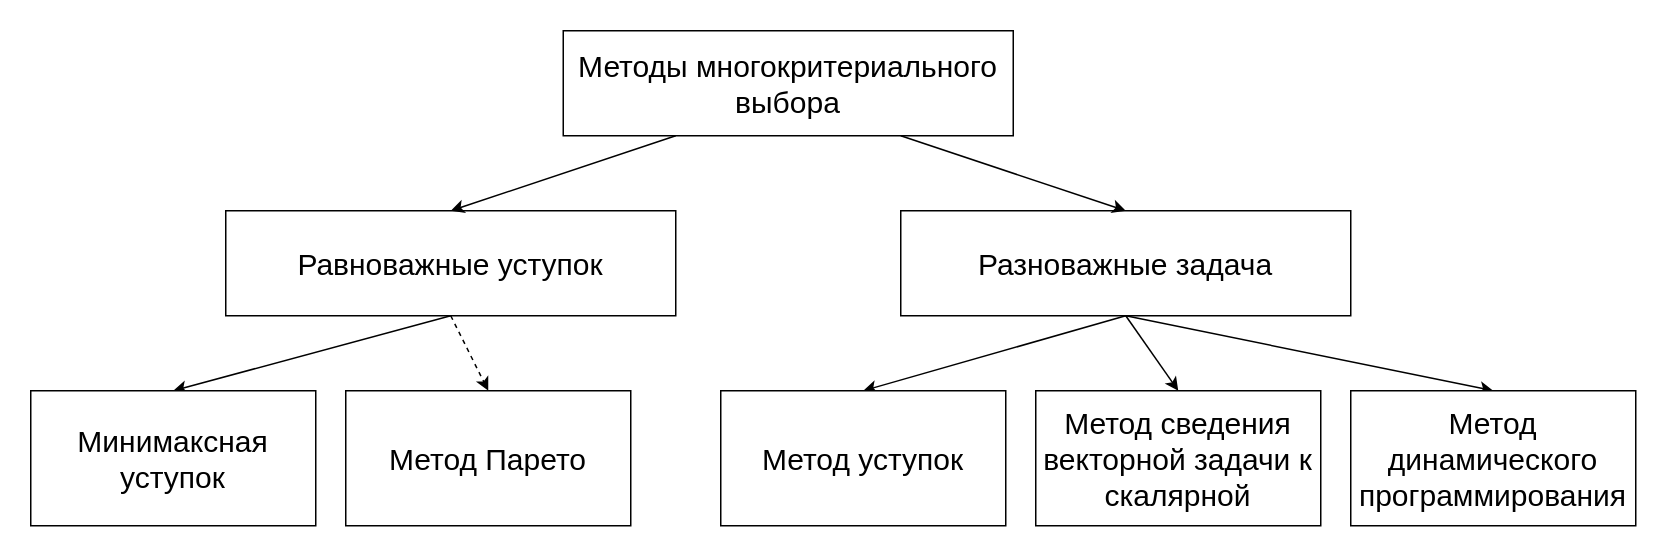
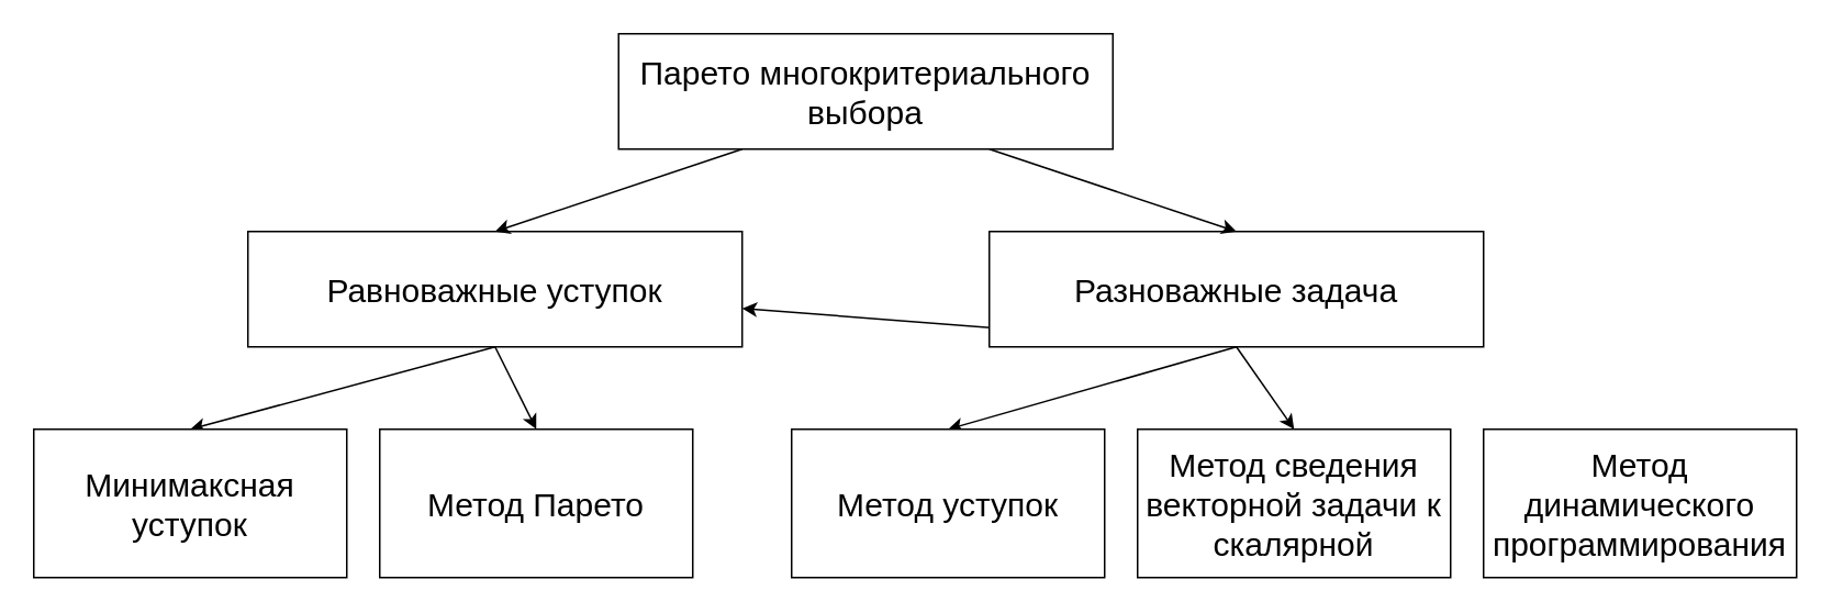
  <mxCell id="0" />
  <mxCell id="1" parent="0" />
- <mxCell id="2" value="&lt;font style=&quot;font-size: 20px;&quot;&gt;Методы многокритериального выбора&lt;/font&gt;" style="rounded=0;whiteSpace=wrap;html=1;" parent="1" vertex="1"><mxGeometry x="375" y="20" width="300" height="70" as="geometry" /></mxCell>
+ <mxCell id="2" value="&lt;font style=&quot;font-size: 20px;&quot;&gt;Парето многокритериального выбора&lt;/font&gt;" style="rounded=0;whiteSpace=wrap;html=1;" parent="1" vertex="1"><mxGeometry x="375" y="20" width="300" height="70" as="geometry" /></mxCell>
  <mxCell id="3" style="rounded=0;orthogonalLoop=1;jettySize=auto;html=1;exitX=0.5;exitY=1;exitDx=0;exitDy=0;entryX=0.5;entryY=0;entryDx=0;entryDy=0;fontSize=20;" parent="1" source="5" target="12" edge="1"><mxGeometry relative="1" as="geometry" /></mxCell>
- <mxCell id="4" style="edgeStyle=none;rounded=0;orthogonalLoop=1;jettySize=auto;html=1;exitX=0.5;exitY=1;exitDx=0;exitDy=0;entryX=0.5;entryY=0;entryDx=0;entryDy=0;fontSize=20;dashed=1;" parent="1" source="5" target="13" edge="1"><mxGeometry relative="1" as="geometry" /></mxCell>
+ <mxCell id="4" style="edgeStyle=none;rounded=0;orthogonalLoop=1;jettySize=auto;html=1;exitX=0.5;exitY=1;exitDx=0;exitDy=0;entryX=0.5;entryY=0;entryDx=0;entryDy=0;fontSize=20;" parent="1" source="5" target="13" edge="1"><mxGeometry relative="1" as="geometry" /></mxCell>
  <mxCell id="5" value="&lt;span style=&quot;font-size: 20px;&quot;&gt;Равноважные уступок&lt;/span&gt;" style="rounded=0;whiteSpace=wrap;html=1;" parent="1" vertex="1"><mxGeometry x="150" y="140" width="300" height="70" as="geometry" /></mxCell>
  <mxCell id="6" style="edgeStyle=none;rounded=0;orthogonalLoop=1;jettySize=auto;html=1;exitX=0.5;exitY=1;exitDx=0;exitDy=0;entryX=0.5;entryY=0;entryDx=0;entryDy=0;fontSize=20;" parent="1" source="9" target="14" edge="1"><mxGeometry relative="1" as="geometry" /></mxCell>
  <mxCell id="7" style="edgeStyle=none;rounded=0;orthogonalLoop=1;jettySize=auto;html=1;exitX=0.5;exitY=1;exitDx=0;exitDy=0;entryX=0.5;entryY=0;entryDx=0;entryDy=0;fontSize=20;" parent="1" source="9" target="15" edge="1"><mxGeometry relative="1" as="geometry" /></mxCell>
- <mxCell id="8" style="rounded=0;orthogonalLoop=1;jettySize=auto;html=1;exitX=0.5;exitY=1;exitDx=0;exitDy=0;entryX=0.5;entryY=0;entryDx=0;entryDy=0;" edge="1" parent="1" source="9" target="16"><mxGeometry relative="1" as="geometry" /></mxCell>
+ <mxCell id="8" style="rounded=0;orthogonalLoop=1;jettySize=auto;html=1;exitX=0.5;exitY=1;exitDx=0;exitDy=0;" edge="1" parent="1" source="9" target="5"><mxGeometry relative="1" as="geometry" /></mxCell>
  <mxCell id="9" value="&lt;span style=&quot;font-size: 20px;&quot;&gt;Разноважные задача&lt;/span&gt;" style="rounded=0;whiteSpace=wrap;html=1;" parent="1" vertex="1"><mxGeometry x="600" y="140" width="300" height="70" as="geometry" /></mxCell>
  <mxCell id="10" value="" style="endArrow=classic;html=1;rounded=0;fontSize=20;exitX=0.25;exitY=1;exitDx=0;exitDy=0;entryX=0.5;entryY=0;entryDx=0;entryDy=0;" parent="1" source="2" target="5" edge="1"><mxGeometry width="50" height="50" relative="1" as="geometry"><mxPoint x="420" y="350" as="sourcePoint" /><mxPoint x="470" y="300" as="targetPoint" /></mxGeometry></mxCell>
  <mxCell id="11" value="" style="endArrow=classic;html=1;rounded=0;fontSize=20;exitX=0.75;exitY=1;exitDx=0;exitDy=0;entryX=0.5;entryY=0;entryDx=0;entryDy=0;" parent="1" source="2" target="9" edge="1"><mxGeometry width="50" height="50" relative="1" as="geometry"><mxPoint x="420" y="350" as="sourcePoint" /><mxPoint x="470" y="300" as="targetPoint" /></mxGeometry></mxCell>
  <mxCell id="12" value="&lt;span style=&quot;font-size: 20px;&quot;&gt;Минимаксная уступок&lt;/span&gt;" style="rounded=0;whiteSpace=wrap;html=1;" parent="1" vertex="1"><mxGeometry x="20" y="260" width="190" height="90" as="geometry" /></mxCell>
  <mxCell id="13" value="&lt;span style=&quot;font-size: 20px;&quot;&gt;Метод Парето&lt;/span&gt;" style="rounded=0;whiteSpace=wrap;html=1;" parent="1" vertex="1"><mxGeometry x="230" y="260" width="190" height="90" as="geometry" /></mxCell>
  <mxCell id="14" value="&lt;span style=&quot;font-size: 20px;&quot;&gt;Метод уступок&lt;/span&gt;" style="rounded=0;whiteSpace=wrap;html=1;" parent="1" vertex="1"><mxGeometry x="480" y="260" width="190" height="90" as="geometry" /></mxCell>
  <mxCell id="15" value="&lt;span style=&quot;font-size: 20px;&quot;&gt;Метод сведения векторной задачи к скалярной&lt;/span&gt;" style="rounded=0;whiteSpace=wrap;html=1;" parent="1" vertex="1"><mxGeometry x="690" y="260" width="190" height="90" as="geometry" /></mxCell>
  <mxCell id="16" value="&lt;span style=&quot;font-size: 20px;&quot;&gt;Метод динамического программирования&lt;/span&gt;" style="rounded=0;whiteSpace=wrap;html=1;" vertex="1" parent="1"><mxGeometry x="900" y="260" width="190" height="90" as="geometry" /></mxCell>
